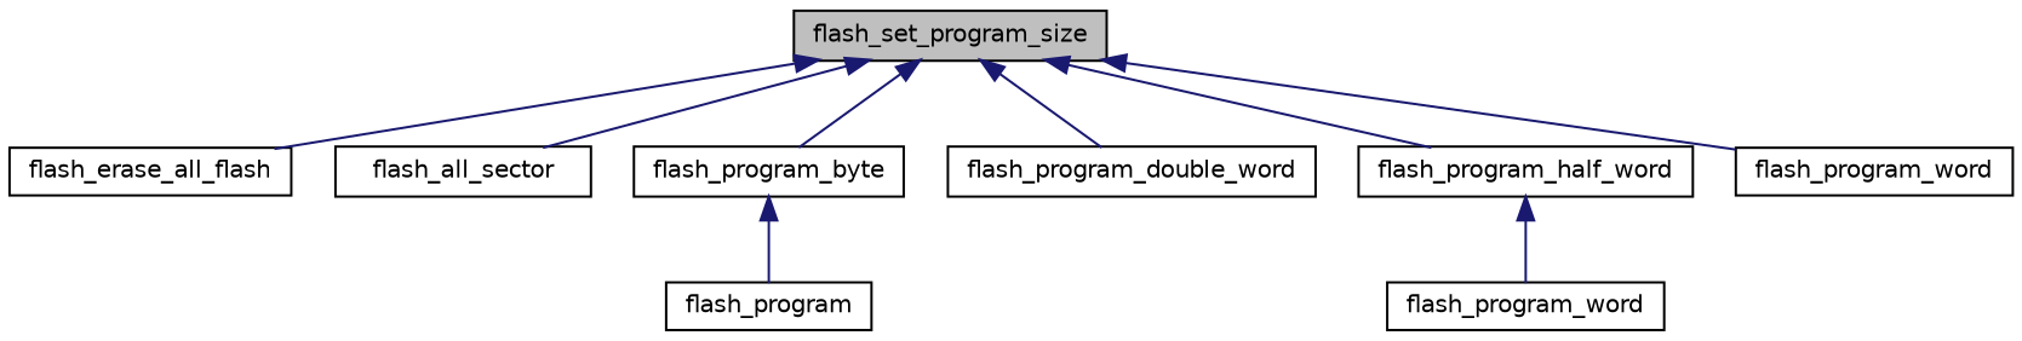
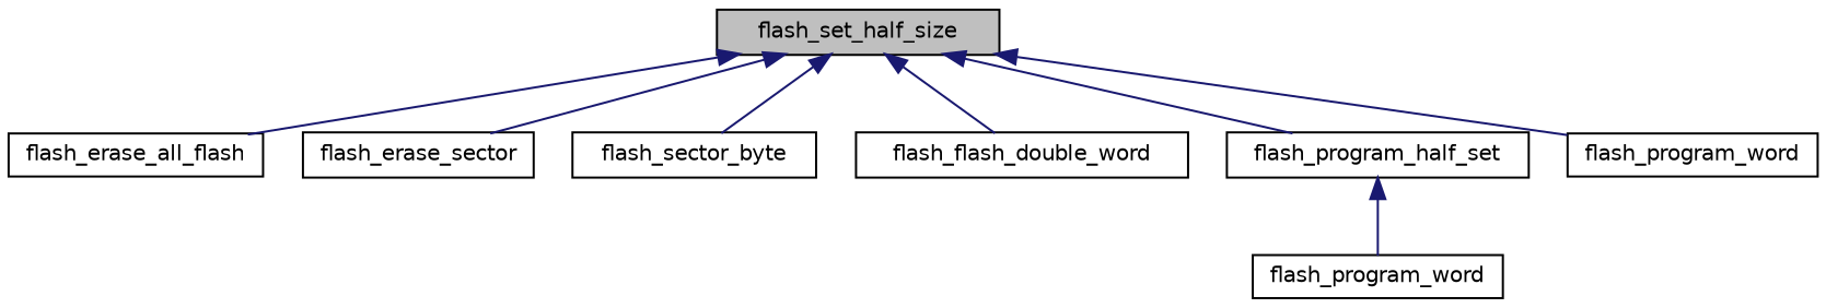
  digraph {
    rankdir=TB
    node [color=black fillcolor=white fontname=Helvetica fontsize=10 shape=record style=filled]
    edge [color=midnightblue dir=back fontname=Helvetica fontsize=10 labelfontname=Helvetica labelfontsize=10 style=solid]
-   n1 [fillcolor=grey75 fontcolor=black height=0.2 label=flash_set_program_size width=0.4]
+   n1 [fillcolor=grey75 fontcolor=black height=0.2 label=flash_set_half_size width=0.4]
    n2 [height=0.2 label=flash_erase_all_flash width=0.4]
-   n3 [height=0.2 label=flash_all_sector width=0.4]
-   n4 [height=0.2 label=flash_program_byte width=0.4]
-   n5 [height=0.2 label=flash_program_double_word width=0.4]
-   n6 [height=0.2 label=flash_program_half_word width=0.4]
+   n3 [height=0.2 label=flash_erase_sector width=0.4]
+   n4 [height=0.2 label=flash_sector_byte width=0.4]
+   n5 [height=0.2 label=flash_flash_double_word width=0.4]
+   n6 [height=0.2 label=flash_program_half_set width=0.4]
    n7 [height=0.2 label=flash_program_word width=0.4]
-   n8 [height=0.2 label=flash_program width=0.4]
    n9 [height=0.2 label=flash_program_word width=0.4]
    n1 -> n2
    n1 -> n3
    n1 -> n4
    n1 -> n5
    n1 -> n6
    n1 -> n7
-   n4 -> n8
    n6 -> n9
  }
